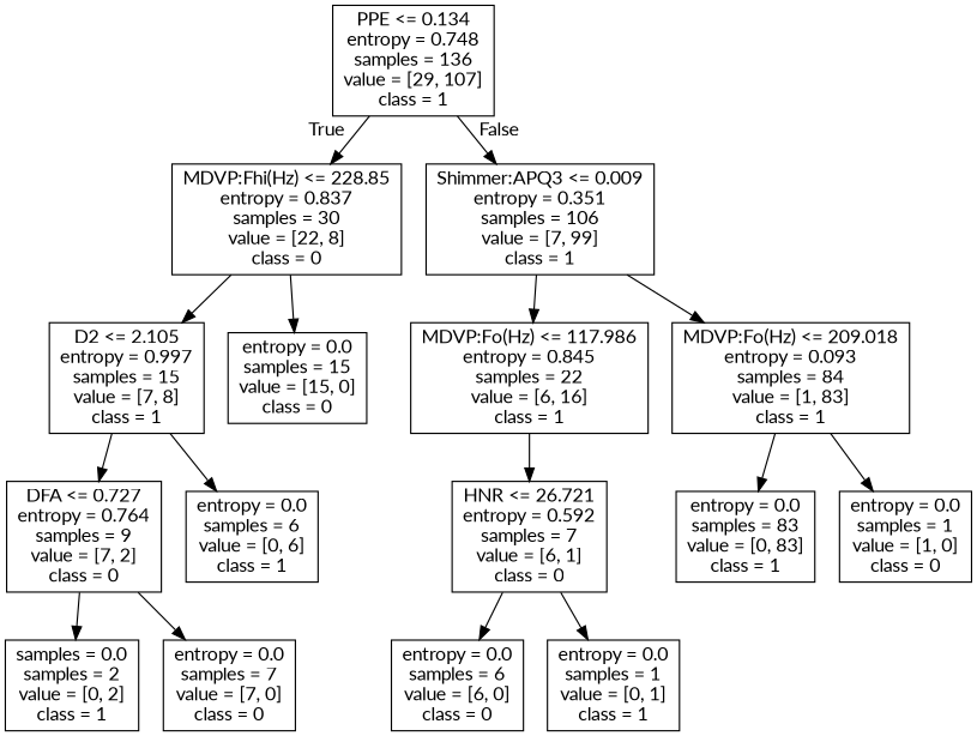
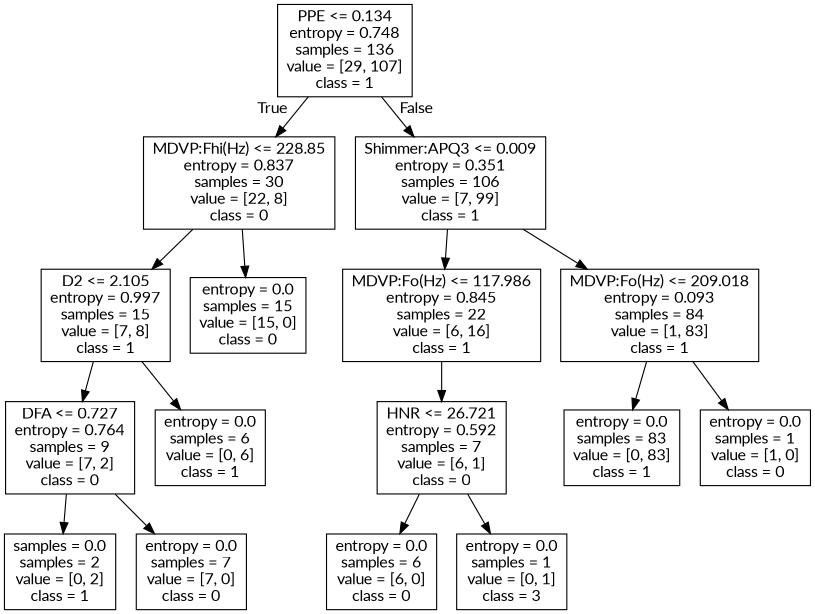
  digraph {
    fontname=Lato
    node [fontname=Lato shape=box]
    edge [fontname=Lato]
    n1 [label="PPE <= 0.134\nentropy = 0.748\nsamples = 136\nvalue = [29, 107]\nclass = 1"]
    n2 [label="MDVP:Fhi(Hz) <= 228.85\nentropy = 0.837\nsamples = 30\nvalue = [22, 8]\nclass = 0"]
    n3 [label="Shimmer:APQ3 <= 0.009\nentropy = 0.351\nsamples = 106\nvalue = [7, 99]\nclass = 1"]
    n4 [label="D2 <= 2.105\nentropy = 0.997\nsamples = 15\nvalue = [7, 8]\nclass = 1"]
    n5 [label="entropy = 0.0\nsamples = 15\nvalue = [15, 0]\nclass = 0"]
    n6 [label="MDVP:Fo(Hz) <= 117.986\nentropy = 0.845\nsamples = 22\nvalue = [6, 16]\nclass = 1"]
    n7 [label="MDVP:Fo(Hz) <= 209.018\nentropy = 0.093\nsamples = 84\nvalue = [1, 83]\nclass = 1"]
    n8 [label="DFA <= 0.727\nentropy = 0.764\nsamples = 9\nvalue = [7, 2]\nclass = 0"]
    n9 [label="entropy = 0.0\nsamples = 6\nvalue = [0, 6]\nclass = 1"]
    n10 [label="samples = 0.0\nsamples = 2\nvalue = [0, 2]\nclass = 1"]
    n11 [label="entropy = 0.0\nsamples = 7\nvalue = [7, 0]\nclass = 0"]
    n12 [label="HNR <= 26.721\nentropy = 0.592\nsamples = 7\nvalue = [6, 1]\nclass = 0"]
    n13 [label="entropy = 0.0\nsamples = 83\nvalue = [0, 83]\nclass = 1"]
    n14 [label="entropy = 0.0\nsamples = 1\nvalue = [1, 0]\nclass = 0"]
    n15 [label="entropy = 0.0\nsamples = 6\nvalue = [6, 0]\nclass = 0"]
-   n16 [label="entropy = 0.0\nsamples = 1\nvalue = [0, 1]\nclass = 1"]
+   n16 [label="entropy = 0.0\nsamples = 1\nvalue = [0, 1]\nclass = 3"]
    n1 -> n2 [headlabel=True labelangle=45 labeldistance=2.5]
    n1 -> n3 [headlabel=False labelangle=-45 labeldistance=2.5]
    n2 -> n4
    n2 -> n5
    n3 -> n6
    n3 -> n7
    n4 -> n8
    n4 -> n9
    n6 -> n12
    n7 -> n13
    n7 -> n14
    n8 -> n10
    n8 -> n11
    n12 -> n15
    n12 -> n16
  }
